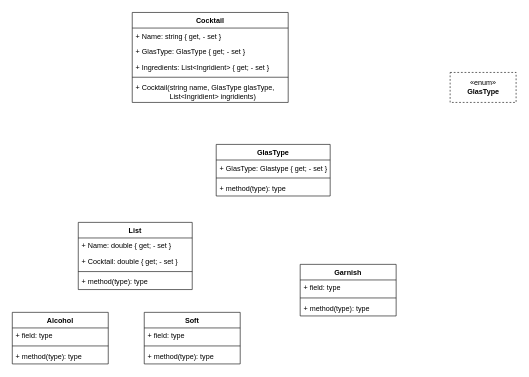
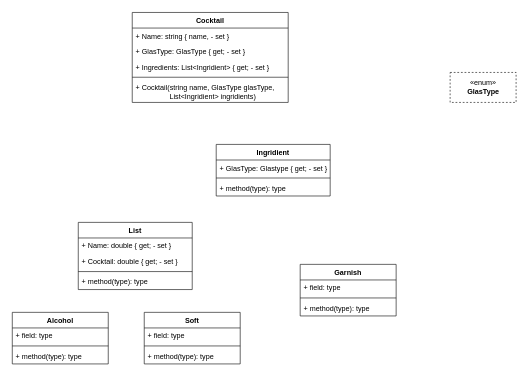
  <mxCell id="0" />
  <mxCell id="1" parent="0" />
  <mxCell id="2" value="Cocktail" style="swimlane;fontStyle=1;align=center;verticalAlign=top;childLayout=stackLayout;horizontal=1;startSize=26;horizontalStack=0;resizeParent=1;resizeParentMax=0;resizeLast=0;collapsible=1;marginBottom=0;" vertex="1" parent="1"><mxGeometry x="220" y="20" width="260" height="150" as="geometry" /></mxCell>
- <mxCell id="3" value="+ Name: string { get, - set }" style="text;strokeColor=none;fillColor=none;align=left;verticalAlign=top;spacingLeft=4;spacingRight=4;overflow=hidden;rotatable=0;points=[[0,0.5],[1,0.5]];portConstraint=eastwest;" vertex="1" parent="2"><mxGeometry y="26" width="260" height="26" as="geometry" /></mxCell>
+ <mxCell id="3" value="+ Name: string { name, - set }" style="text;strokeColor=none;fillColor=none;align=left;verticalAlign=top;spacingLeft=4;spacingRight=4;overflow=hidden;rotatable=0;points=[[0,0.5],[1,0.5]];portConstraint=eastwest;" vertex="1" parent="2"><mxGeometry y="26" width="260" height="26" as="geometry" /></mxCell>
  <mxCell id="4" value="+ GlasType: GlasType { get; - set }" style="text;strokeColor=none;fillColor=none;align=left;verticalAlign=top;spacingLeft=4;spacingRight=4;overflow=hidden;rotatable=0;points=[[0,0.5],[1,0.5]];portConstraint=eastwest;" vertex="1" parent="2"><mxGeometry y="52" width="260" height="26" as="geometry" /></mxCell>
  <mxCell id="5" value="+ Ingredients: List&lt;Ingridient&gt; { get; - set }" style="text;strokeColor=none;fillColor=none;align=left;verticalAlign=top;spacingLeft=4;spacingRight=4;overflow=hidden;rotatable=0;points=[[0,0.5],[1,0.5]];portConstraint=eastwest;" vertex="1" parent="2"><mxGeometry y="78" width="260" height="26" as="geometry" /></mxCell>
  <mxCell id="6" value="" style="line;strokeWidth=1;fillColor=none;align=left;verticalAlign=middle;spacingTop=-1;spacingLeft=3;spacingRight=3;rotatable=0;labelPosition=right;points=[];portConstraint=eastwest;" vertex="1" parent="2"><mxGeometry y="104" width="260" height="8" as="geometry" /></mxCell>
  <mxCell id="7" value="+ Cocktail(string name, GlasType glasType, &#10;                 List&lt;Ingridient&gt; ingridients)" style="text;strokeColor=none;fillColor=none;align=left;verticalAlign=top;spacingLeft=4;spacingRight=4;overflow=hidden;rotatable=0;points=[[0,0.5],[1,0.5]];portConstraint=eastwest;" vertex="1" parent="2"><mxGeometry y="112" width="260" height="38" as="geometry" /></mxCell>
  <mxCell id="8" value="«enum»&lt;br&gt;&lt;b&gt;GlasType&lt;/b&gt;" style="html=1;dashed=1;" vertex="1" parent="1"><mxGeometry x="750" y="120" width="110" height="50" as="geometry" /></mxCell>
  <mxCell id="9" value="List" style="swimlane;fontStyle=1;align=center;verticalAlign=top;childLayout=stackLayout;horizontal=1;startSize=26;horizontalStack=0;resizeParent=1;resizeParentMax=0;resizeLast=0;collapsible=1;marginBottom=0;" vertex="1" parent="1"><mxGeometry x="130" y="370" width="190" height="112" as="geometry" /></mxCell>
  <mxCell id="10" value="+ Name: double { get; - set }" style="text;strokeColor=none;fillColor=none;align=left;verticalAlign=top;spacingLeft=4;spacingRight=4;overflow=hidden;rotatable=0;points=[[0,0.5],[1,0.5]];portConstraint=eastwest;" vertex="1" parent="9"><mxGeometry y="26" width="190" height="26" as="geometry" /></mxCell>
  <mxCell id="11" value="+ Cocktail: double { get; - set }" style="text;strokeColor=none;fillColor=none;align=left;verticalAlign=top;spacingLeft=4;spacingRight=4;overflow=hidden;rotatable=0;points=[[0,0.5],[1,0.5]];portConstraint=eastwest;" vertex="1" parent="9"><mxGeometry y="52" width="190" height="26" as="geometry" /></mxCell>
  <mxCell id="12" value="" style="line;strokeWidth=1;fillColor=none;align=left;verticalAlign=middle;spacingTop=-1;spacingLeft=3;spacingRight=3;rotatable=0;labelPosition=right;points=[];portConstraint=eastwest;" vertex="1" parent="9"><mxGeometry y="78" width="190" height="8" as="geometry" /></mxCell>
  <mxCell id="13" value="+ method(type): type" style="text;strokeColor=none;fillColor=none;align=left;verticalAlign=top;spacingLeft=4;spacingRight=4;overflow=hidden;rotatable=0;points=[[0,0.5],[1,0.5]];portConstraint=eastwest;" vertex="1" parent="9"><mxGeometry y="86" width="190" height="26" as="geometry" /></mxCell>
  <mxCell id="14" value="Garnish" style="swimlane;fontStyle=1;align=center;verticalAlign=top;childLayout=stackLayout;horizontal=1;startSize=26;horizontalStack=0;resizeParent=1;resizeParentMax=0;resizeLast=0;collapsible=1;marginBottom=0;" vertex="1" parent="1"><mxGeometry x="500" y="440" width="160" height="86" as="geometry" /></mxCell>
  <mxCell id="15" value="+ field: type" style="text;strokeColor=none;fillColor=none;align=left;verticalAlign=top;spacingLeft=4;spacingRight=4;overflow=hidden;rotatable=0;points=[[0,0.5],[1,0.5]];portConstraint=eastwest;" vertex="1" parent="14"><mxGeometry y="26" width="160" height="26" as="geometry" /></mxCell>
  <mxCell id="16" value="" style="line;strokeWidth=1;fillColor=none;align=left;verticalAlign=middle;spacingTop=-1;spacingLeft=3;spacingRight=3;rotatable=0;labelPosition=right;points=[];portConstraint=eastwest;" vertex="1" parent="14"><mxGeometry y="52" width="160" height="8" as="geometry" /></mxCell>
  <mxCell id="17" value="+ method(type): type" style="text;strokeColor=none;fillColor=none;align=left;verticalAlign=top;spacingLeft=4;spacingRight=4;overflow=hidden;rotatable=0;points=[[0,0.5],[1,0.5]];portConstraint=eastwest;" vertex="1" parent="14"><mxGeometry y="60" width="160" height="26" as="geometry" /></mxCell>
  <mxCell id="18" value="Alcohol" style="swimlane;fontStyle=1;align=center;verticalAlign=top;childLayout=stackLayout;horizontal=1;startSize=26;horizontalStack=0;resizeParent=1;resizeParentMax=0;resizeLast=0;collapsible=1;marginBottom=0;" vertex="1" parent="1"><mxGeometry x="20" y="520" width="160" height="86" as="geometry" /></mxCell>
  <mxCell id="19" value="+ field: type" style="text;strokeColor=none;fillColor=none;align=left;verticalAlign=top;spacingLeft=4;spacingRight=4;overflow=hidden;rotatable=0;points=[[0,0.5],[1,0.5]];portConstraint=eastwest;" vertex="1" parent="18"><mxGeometry y="26" width="160" height="26" as="geometry" /></mxCell>
  <mxCell id="20" value="" style="line;strokeWidth=1;fillColor=none;align=left;verticalAlign=middle;spacingTop=-1;spacingLeft=3;spacingRight=3;rotatable=0;labelPosition=right;points=[];portConstraint=eastwest;" vertex="1" parent="18"><mxGeometry y="52" width="160" height="8" as="geometry" /></mxCell>
  <mxCell id="21" value="+ method(type): type" style="text;strokeColor=none;fillColor=none;align=left;verticalAlign=top;spacingLeft=4;spacingRight=4;overflow=hidden;rotatable=0;points=[[0,0.5],[1,0.5]];portConstraint=eastwest;" vertex="1" parent="18"><mxGeometry y="60" width="160" height="26" as="geometry" /></mxCell>
  <mxCell id="22" value="Soft" style="swimlane;fontStyle=1;align=center;verticalAlign=top;childLayout=stackLayout;horizontal=1;startSize=26;horizontalStack=0;resizeParent=1;resizeParentMax=0;resizeLast=0;collapsible=1;marginBottom=0;" vertex="1" parent="1"><mxGeometry x="240" y="520" width="160" height="86" as="geometry" /></mxCell>
  <mxCell id="23" value="+ field: type" style="text;strokeColor=none;fillColor=none;align=left;verticalAlign=top;spacingLeft=4;spacingRight=4;overflow=hidden;rotatable=0;points=[[0,0.5],[1,0.5]];portConstraint=eastwest;" vertex="1" parent="22"><mxGeometry y="26" width="160" height="26" as="geometry" /></mxCell>
  <mxCell id="24" value="" style="line;strokeWidth=1;fillColor=none;align=left;verticalAlign=middle;spacingTop=-1;spacingLeft=3;spacingRight=3;rotatable=0;labelPosition=right;points=[];portConstraint=eastwest;" vertex="1" parent="22"><mxGeometry y="52" width="160" height="8" as="geometry" /></mxCell>
  <mxCell id="25" value="+ method(type): type" style="text;strokeColor=none;fillColor=none;align=left;verticalAlign=top;spacingLeft=4;spacingRight=4;overflow=hidden;rotatable=0;points=[[0,0.5],[1,0.5]];portConstraint=eastwest;" vertex="1" parent="22"><mxGeometry y="60" width="160" height="26" as="geometry" /></mxCell>
- <mxCell id="26" value="GlasType" style="swimlane;fontStyle=1;align=center;verticalAlign=top;childLayout=stackLayout;horizontal=1;startSize=26;horizontalStack=0;resizeParent=1;resizeParentMax=0;resizeLast=0;collapsible=1;marginBottom=0;" vertex="1" parent="1"><mxGeometry x="360" y="240" width="190" height="86" as="geometry" /></mxCell>
+ <mxCell id="26" value="Ingridient" style="swimlane;fontStyle=1;align=center;verticalAlign=top;childLayout=stackLayout;horizontal=1;startSize=26;horizontalStack=0;resizeParent=1;resizeParentMax=0;resizeLast=0;collapsible=1;marginBottom=0;" vertex="1" parent="1"><mxGeometry x="360" y="240" width="190" height="86" as="geometry" /></mxCell>
  <mxCell id="27" value="+ GlasType: Glastype { get; - set }" style="text;strokeColor=none;fillColor=none;align=left;verticalAlign=top;spacingLeft=4;spacingRight=4;overflow=hidden;rotatable=0;points=[[0,0.5],[1,0.5]];portConstraint=eastwest;" vertex="1" parent="26"><mxGeometry y="26" width="190" height="26" as="geometry" /></mxCell>
  <mxCell id="28" value="" style="line;strokeWidth=1;fillColor=none;align=left;verticalAlign=middle;spacingTop=-1;spacingLeft=3;spacingRight=3;rotatable=0;labelPosition=right;points=[];portConstraint=eastwest;" vertex="1" parent="26"><mxGeometry y="52" width="190" height="8" as="geometry" /></mxCell>
  <mxCell id="29" value="+ method(type): type" style="text;strokeColor=none;fillColor=none;align=left;verticalAlign=top;spacingLeft=4;spacingRight=4;overflow=hidden;rotatable=0;points=[[0,0.5],[1,0.5]];portConstraint=eastwest;" vertex="1" parent="26"><mxGeometry y="60" width="190" height="26" as="geometry" /></mxCell>
